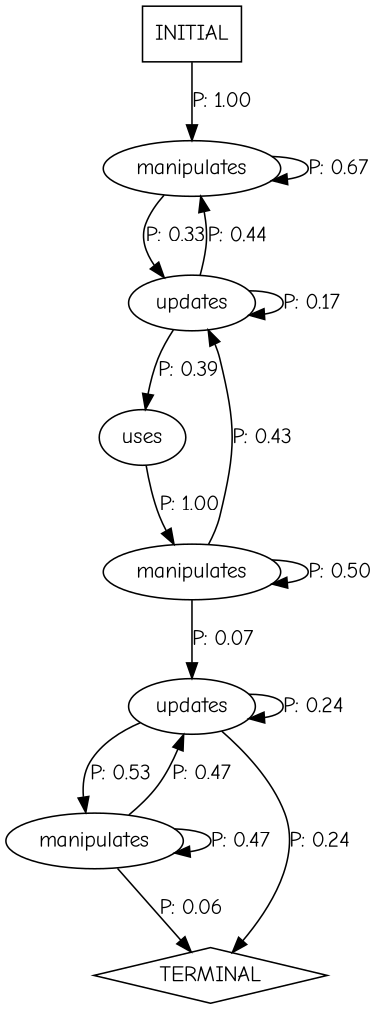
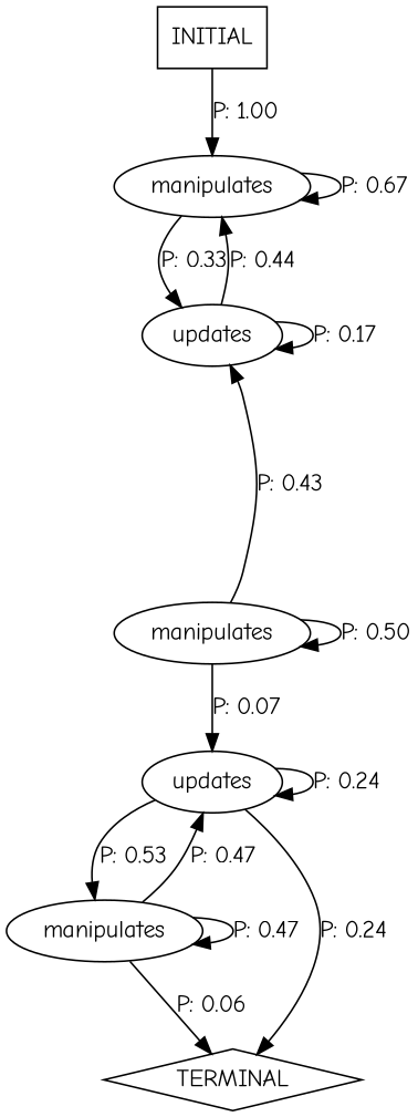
  digraph {
    fontname="Comic Neue"
    node [fontname="Comic Neue"]
    edge [fontname="Comic Neue"]
    n1 [label=manipulates]
    n2 [label=updates]
    n3 [label=manipulates]
    n4 [label=updates]
    n5 [label=TERMINAL shape=diamond]
    n6 [label=manipulates]
-   n7 [label=uses]
    n8 [label=INITIAL shape=box]
    n1 -> n1 [label="P: 0.67"]
    n1 -> n2 [label="P: 0.33"]
    n2 -> n1 [label="P: 0.44"]
    n2 -> n2 [label="P: 0.17"]
-   n2 -> n7 [label="P: 0.39"]
    n3 -> n3 [label="P: 0.47"]
    n3 -> n4 [label="P: 0.47"]
    n3 -> n5 [label="P: 0.06"]
    n4 -> n3 [label="P: 0.53"]
    n4 -> n4 [label="P: 0.24"]
    n4 -> n5 [label="P: 0.24"]
    n6 -> n2 [label="P: 0.43"]
    n6 -> n4 [label="P: 0.07"]
    n6 -> n6 [label="P: 0.50"]
-   n7 -> n6 [label="P: 1.00"]
    n8 -> n1 [label="P: 1.00"]
  }
